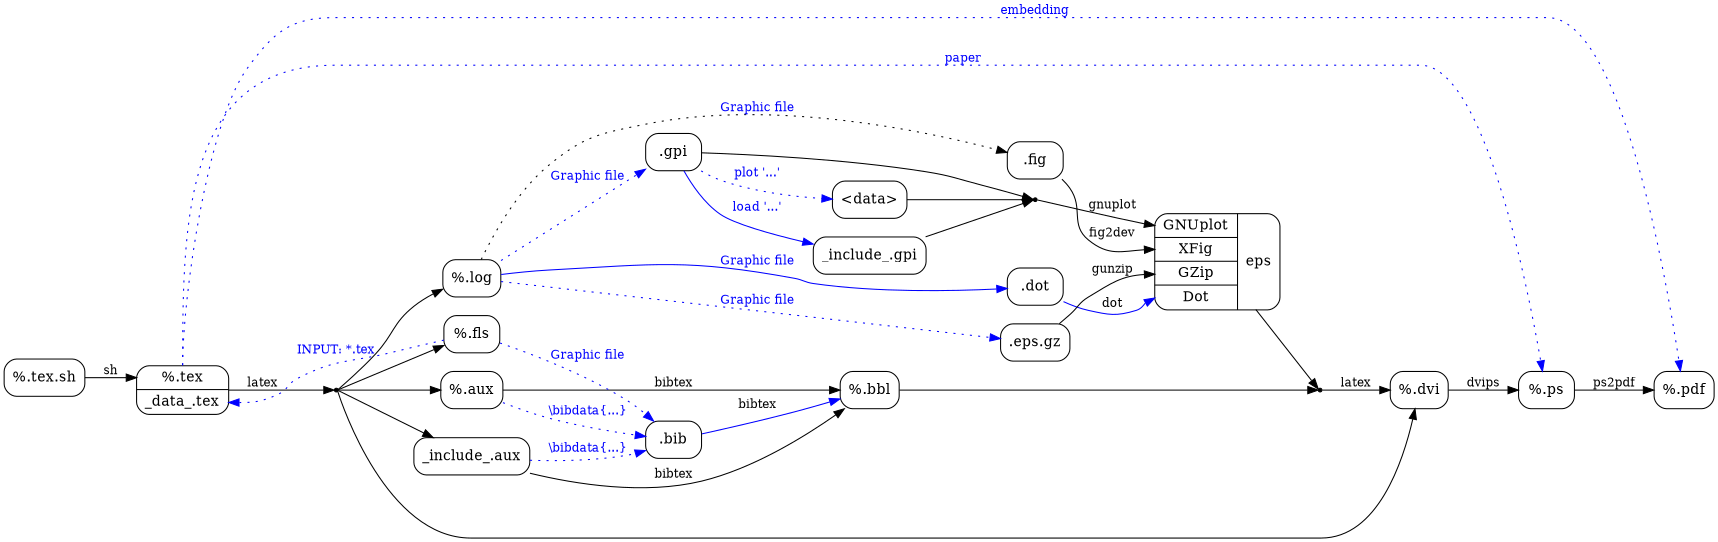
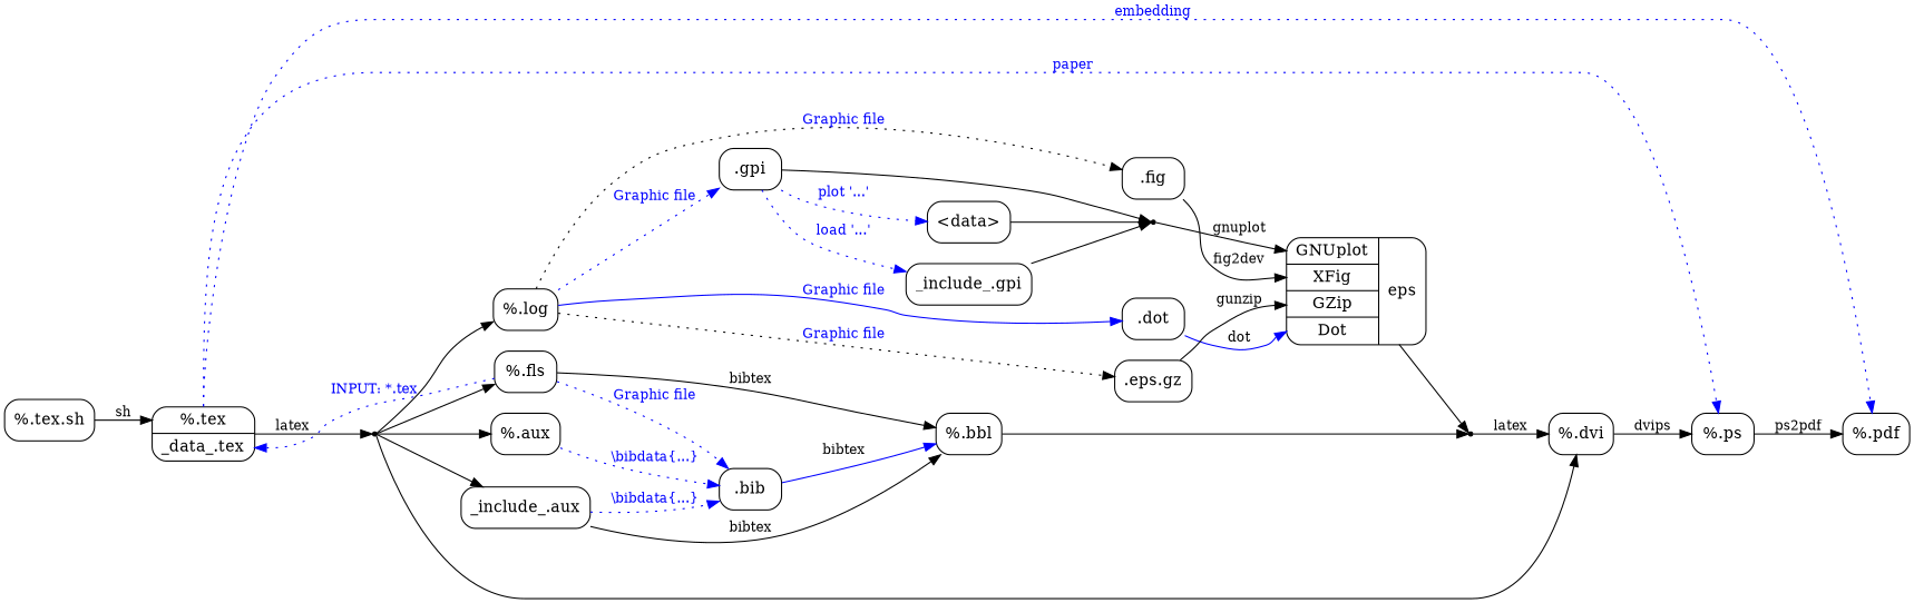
  digraph {
    rankdir=LR
    node [fontsize=14 shape=box style=rounded]
    edge [fontsize=12 weight=10]
    n1 [label="{{<gpi> GNUplot|<fig> XFig|<epsgz> GZip|<dot> Dot}|<eps> eps}" shape=Mrecord]
    extra_tex_files [shape=point]
    n3 [label="%.dvi"]
    tex_outputs [shape=point]
    n5 [label="%.aux"]
    n6 [label="%.fls"]
    n7 [label="%.log"]
    n8 [label="_include_.aux"]
    n9 [label=".bib"]
    n10 [label="%.bbl"]
    n11 [label="<tex> %.tex|<include> _data_.tex" shape=record]
    n12 [label=".fig"]
    n13 [label=".dot"]
    n14 [label=".gpi"]
    n15 [label=".eps.gz"]
    n16 [label="%.ps"]
    n17 [label="<data>"]
    gpi_files [shape=point]
    n19 [label="_include_.gpi"]
    n20 [label="%.pdf"]
    n21 [label="%.tex.sh"]
    n1 -> extra_tex_files
    extra_tex_files -> n3 [label=latex]
    n3 -> n16 [label=dvips]
    tex_outputs -> n3
    tex_outputs -> n5
    tex_outputs -> n6
    tex_outputs -> n7
    tex_outputs -> n8
    n5 -> n9 [color=blue fontcolor=blue label="\\bibdata{...}" style=dotted weight=1]
-   n5 -> n10 [label=bibtex]
+   n6 -> n10 [label=bibtex]
    n6 -> n9 [color=blue fontcolor=blue label="Graphic file" style=dotted weight=1]
    n6 -> n11 [color=blue fontcolor=blue headport=include label="INPUT: *.tex" style=dotted weight=1]
    n7 -> n12 [color=black fontcolor=blue label="Graphic file" style=dotted weight=1]
    n7 -> n13 [color=blue fontcolor=blue label="Graphic file" style=solid weight=1]
    n7 -> n14 [color=blue fontcolor=blue label="Graphic file" style=dotted weight=1]
-   n7 -> n15 [color=blue fontcolor=blue label="Graphic file" style=dotted weight=1]
+   n7 -> n15 [color=black fontcolor=blue label="Graphic file" style=dotted weight=1]
    n8 -> n9 [color=blue fontcolor=blue label="\\bibdata{...}" style=dotted weight=1]
    n8 -> n10 [label=bibtex]
    n9 -> n10 [color=blue label=bibtex]
    n10 -> extra_tex_files
    n11 -> tex_outputs [label=latex]
    n11 -> n16 [color=blue fontcolor=blue label=paper style=dotted tailport=tex weight=1]
    n11 -> n20 [color=blue fontcolor=blue label=embedding style=dotted tailport=tex weight=1]
    n12 -> n1 [headport=fig label=fig2dev]
    n13 -> n1 [color=blue headport=dot label=dot]
    n14 -> n17 [color=blue fontcolor=blue label="plot '...'" style=dotted weight=1]
    n14 -> gpi_files
-   n14 -> n19 [color=blue fontcolor=blue label="load '...'" style=solid weight=1]
+   n14 -> n19 [color=blue fontcolor=blue label="load '...'" style=dotted weight=1]
    n15 -> n1 [headport=epsgz label=gunzip]
    n16 -> n20 [label=ps2pdf]
    n17 -> gpi_files
    gpi_files -> n1 [headport=gpi label=gnuplot]
    n19 -> gpi_files
    n21 -> n11 [headport=tex label=sh]
  }
